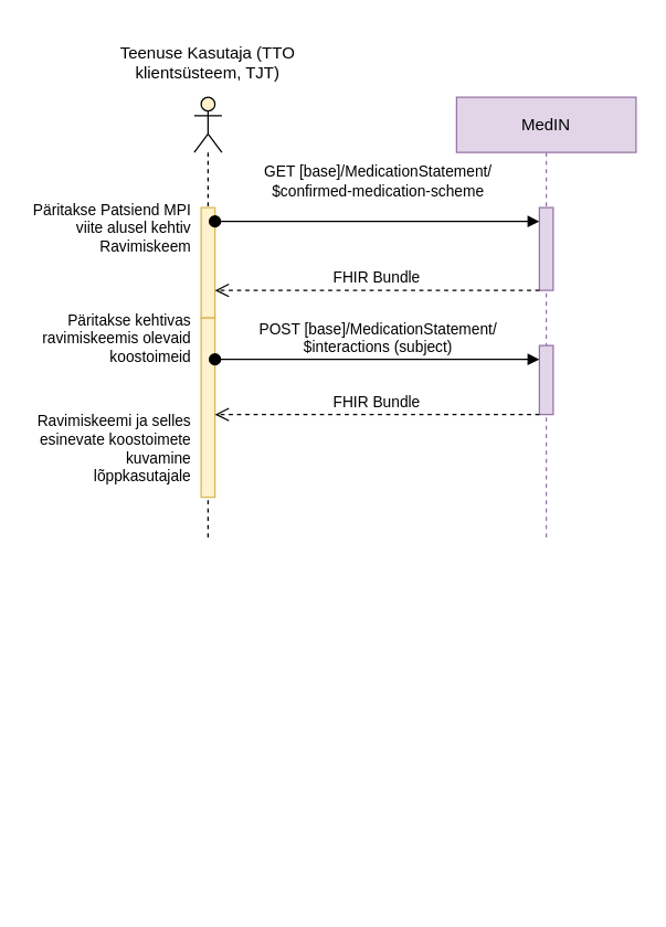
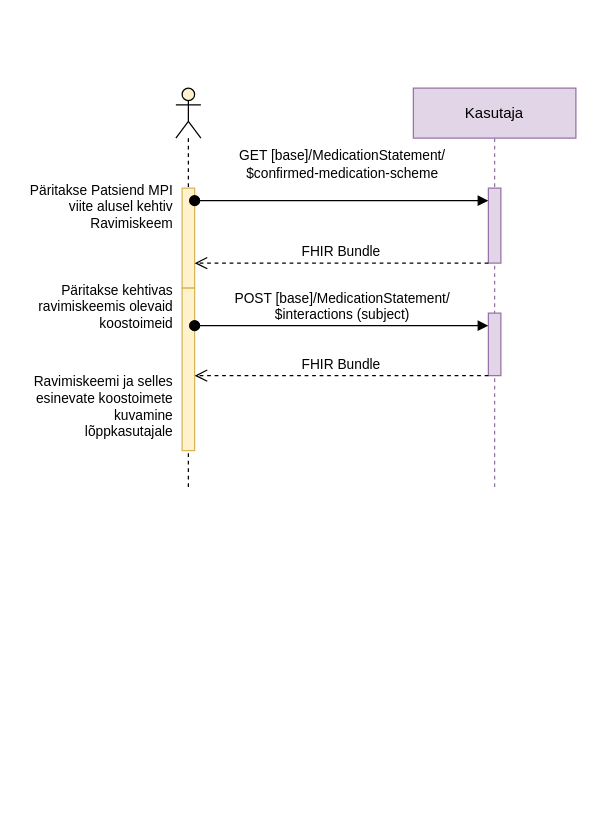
  <mxCell id="0" />
  <mxCell id="1" parent="0" />
  <mxCell id="2" value="" style="shape=umlLifeline;perimeter=lifelinePerimeter;whiteSpace=wrap;html=1;container=1;dropTarget=0;collapsible=0;recursiveResize=0;outlineConnect=0;portConstraint=eastwest;newEdgeStyle={&quot;edgeStyle&quot;:&quot;elbowEdgeStyle&quot;,&quot;elbow&quot;:&quot;vertical&quot;,&quot;curved&quot;:0,&quot;rounded&quot;:0};participant=umlActor;fillColor=#fff2cc;strokeColor=#000000;" vertex="1" parent="1"><mxGeometry x="140" y="70" width="20" height="320" as="geometry" /></mxCell>
- <mxCell id="3" value="MedIN" style="shape=umlLifeline;perimeter=lifelinePerimeter;whiteSpace=wrap;html=1;container=1;dropTarget=0;collapsible=0;recursiveResize=0;outlineConnect=0;portConstraint=eastwest;newEdgeStyle={&quot;edgeStyle&quot;:&quot;elbowEdgeStyle&quot;,&quot;elbow&quot;:&quot;vertical&quot;,&quot;curved&quot;:0,&quot;rounded&quot;:0};fillColor=#e1d5e7;strokeColor=#9673a6;" vertex="1" parent="1"><mxGeometry x="330" y="70" width="130" height="320" as="geometry" /></mxCell>
+ <mxCell id="3" value="Kasutaja" style="shape=umlLifeline;perimeter=lifelinePerimeter;whiteSpace=wrap;html=1;container=1;dropTarget=0;collapsible=0;recursiveResize=0;outlineConnect=0;portConstraint=eastwest;newEdgeStyle={&quot;edgeStyle&quot;:&quot;elbowEdgeStyle&quot;,&quot;elbow&quot;:&quot;vertical&quot;,&quot;curved&quot;:0,&quot;rounded&quot;:0};fillColor=#e1d5e7;strokeColor=#9673a6;" vertex="1" parent="1"><mxGeometry x="330" y="70" width="130" height="320" as="geometry" /></mxCell>
  <mxCell id="4" value="" style="html=1;points=[];perimeter=orthogonalPerimeter;outlineConnect=0;targetShapes=umlLifeline;portConstraint=eastwest;newEdgeStyle={&quot;edgeStyle&quot;:&quot;elbowEdgeStyle&quot;,&quot;elbow&quot;:&quot;vertical&quot;,&quot;curved&quot;:0,&quot;rounded&quot;:0};fillColor=#e1d5e7;strokeColor=#9673a6;" vertex="1" parent="3"><mxGeometry x="60" y="80" width="10" height="60" as="geometry" /></mxCell>
  <mxCell id="5" value="" style="html=1;points=[];perimeter=orthogonalPerimeter;outlineConnect=0;targetShapes=umlLifeline;portConstraint=eastwest;newEdgeStyle={&quot;edgeStyle&quot;:&quot;elbowEdgeStyle&quot;,&quot;elbow&quot;:&quot;vertical&quot;,&quot;curved&quot;:0,&quot;rounded&quot;:0};fillColor=#e1d5e7;strokeColor=#9673a6;" vertex="1" parent="3"><mxGeometry x="60" y="180" width="10" height="50" as="geometry" /></mxCell>
- <mxCell id="6" value="Teenuse Kasutaja (TTO klientsüsteem, TJT)" style="text;html=1;strokeColor=none;fillColor=none;align=center;verticalAlign=middle;whiteSpace=wrap;rounded=0;" vertex="1" parent="1"><mxGeometry x="80" y="20" width="140" height="50" as="geometry" /></mxCell>
  <mxCell id="7" value="" style="html=1;points=[];perimeter=orthogonalPerimeter;outlineConnect=0;targetShapes=umlLifeline;portConstraint=eastwest;newEdgeStyle={&quot;edgeStyle&quot;:&quot;elbowEdgeStyle&quot;,&quot;elbow&quot;:&quot;vertical&quot;,&quot;curved&quot;:0,&quot;rounded&quot;:0};fillColor=#fff2cc;strokeColor=#d6b656;" vertex="1" parent="1"><mxGeometry x="145" y="150" width="10" height="80" as="geometry" /></mxCell>
  <mxCell id="8" value="Päritakse Patsiend MPI viite alusel kehtiv Ravimiskeem" style="text;html=1;strokeColor=none;fillColor=none;align=right;verticalAlign=middle;whiteSpace=wrap;rounded=0;fontSize=11;" vertex="1" parent="1"><mxGeometry x="20" y="130" width="120" height="70" as="geometry" /></mxCell>
  <mxCell id="9" value="&lt;div&gt;GET [base]/MedicationStatement/&lt;/div&gt;&lt;div&gt;$confirmed-medication-scheme&lt;/div&gt;&lt;div&gt;&lt;br style=&quot;text-wrap: wrap;&quot;&gt;&lt;/div&gt;" style="html=1;verticalAlign=bottom;startArrow=oval;startFill=1;endArrow=block;startSize=8;edgeStyle=elbowEdgeStyle;elbow=vertical;curved=0;rounded=0;" edge="1" parent="1" source="7" target="4"><mxGeometry width="60" relative="1" as="geometry"><mxPoint x="155" y="364.58" as="sourcePoint" /><mxPoint x="215" y="364.58" as="targetPoint" /><Array as="points"><mxPoint x="290" y="160" /><mxPoint x="170" y="365" /></Array></mxGeometry></mxCell>
  <mxCell id="10" value="FHIR Bundle" style="html=1;verticalAlign=bottom;endArrow=open;dashed=1;endSize=8;edgeStyle=elbowEdgeStyle;elbow=vertical;curved=0;rounded=0;" edge="1" parent="1" source="4" target="7"><mxGeometry x="0.004" relative="1" as="geometry"><mxPoint x="330" y="440" as="sourcePoint" /><mxPoint x="250" y="440" as="targetPoint" /><Array as="points"><mxPoint x="310" y="210" /><mxPoint x="240" y="450" /></Array><mxPoint as="offset" /></mxGeometry></mxCell>
  <mxCell id="11" value="Ravimiskeemi ja selles esinevate koostoimete kuvamine lõppkasutajale" style="text;html=1;strokeColor=none;fillColor=none;align=right;verticalAlign=middle;whiteSpace=wrap;rounded=0;fontSize=11;" vertex="1" parent="1"><mxGeometry x="20" y="310" width="120" height="30" as="geometry" /></mxCell>
  <mxCell id="12" value="" style="html=1;points=[];perimeter=orthogonalPerimeter;outlineConnect=0;targetShapes=umlLifeline;portConstraint=eastwest;newEdgeStyle={&quot;edgeStyle&quot;:&quot;elbowEdgeStyle&quot;,&quot;elbow&quot;:&quot;vertical&quot;,&quot;curved&quot;:0,&quot;rounded&quot;:0};fillColor=#fff2cc;strokeColor=#d6b656;" vertex="1" parent="1"><mxGeometry x="145" y="230" width="10" height="130" as="geometry" /></mxCell>
  <mxCell id="13" value="Päritakse kehtivas ravimiskeemis olevaid koostoimeid" style="text;html=1;strokeColor=none;fillColor=none;align=right;verticalAlign=middle;whiteSpace=wrap;rounded=0;fontSize=11;" vertex="1" parent="1"><mxGeometry x="20" y="210" width="120" height="70" as="geometry" /></mxCell>
  <mxCell id="14" value="POST [base]/MedicationStatement/&lt;div&gt;$interactions (subject)&lt;/div&gt;" style="html=1;verticalAlign=bottom;startArrow=oval;startFill=1;endArrow=block;startSize=8;edgeStyle=elbowEdgeStyle;elbow=vertical;curved=0;rounded=0;" edge="1" parent="1" source="12" target="5"><mxGeometry width="60" relative="1" as="geometry"><mxPoint x="190" y="564.58" as="sourcePoint" /><mxPoint x="250" y="564.58" as="targetPoint" /><Array as="points"><mxPoint x="330" y="260" /><mxPoint x="180" y="270" /><mxPoint x="340" y="500" /><mxPoint x="205" y="565" /></Array></mxGeometry></mxCell>
  <mxCell id="15" value="FHIR Bundle" style="html=1;verticalAlign=bottom;endArrow=open;dashed=1;endSize=8;edgeStyle=elbowEdgeStyle;elbow=vertical;curved=0;rounded=0;" edge="1" parent="1" source="5" target="12"><mxGeometry relative="1" as="geometry"><mxPoint x="365" y="640" as="sourcePoint" /><mxPoint x="285" y="640" as="targetPoint" /><Array as="points"><mxPoint x="340" y="300" /><mxPoint x="310" y="590" /><mxPoint x="275" y="650" /></Array></mxGeometry></mxCell>
